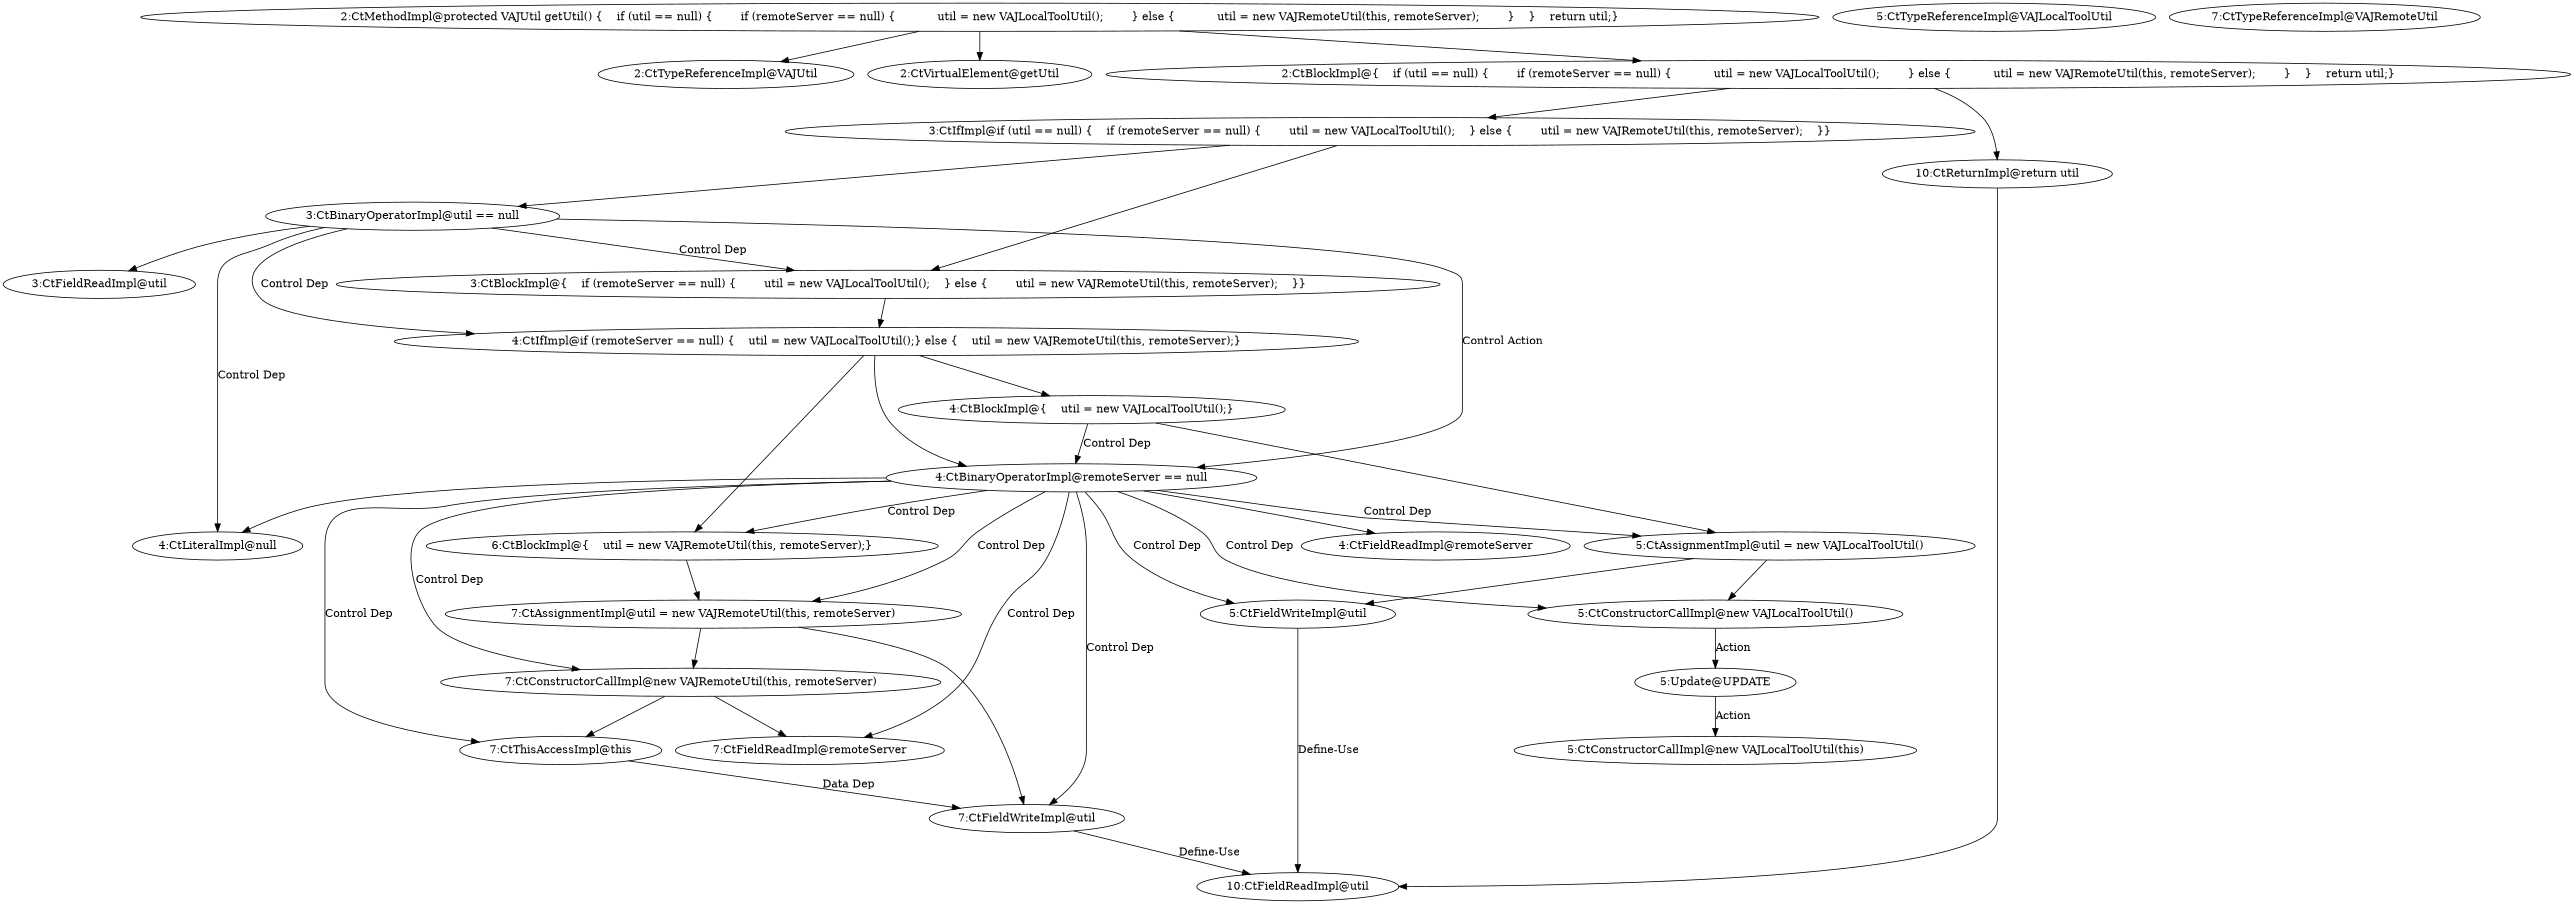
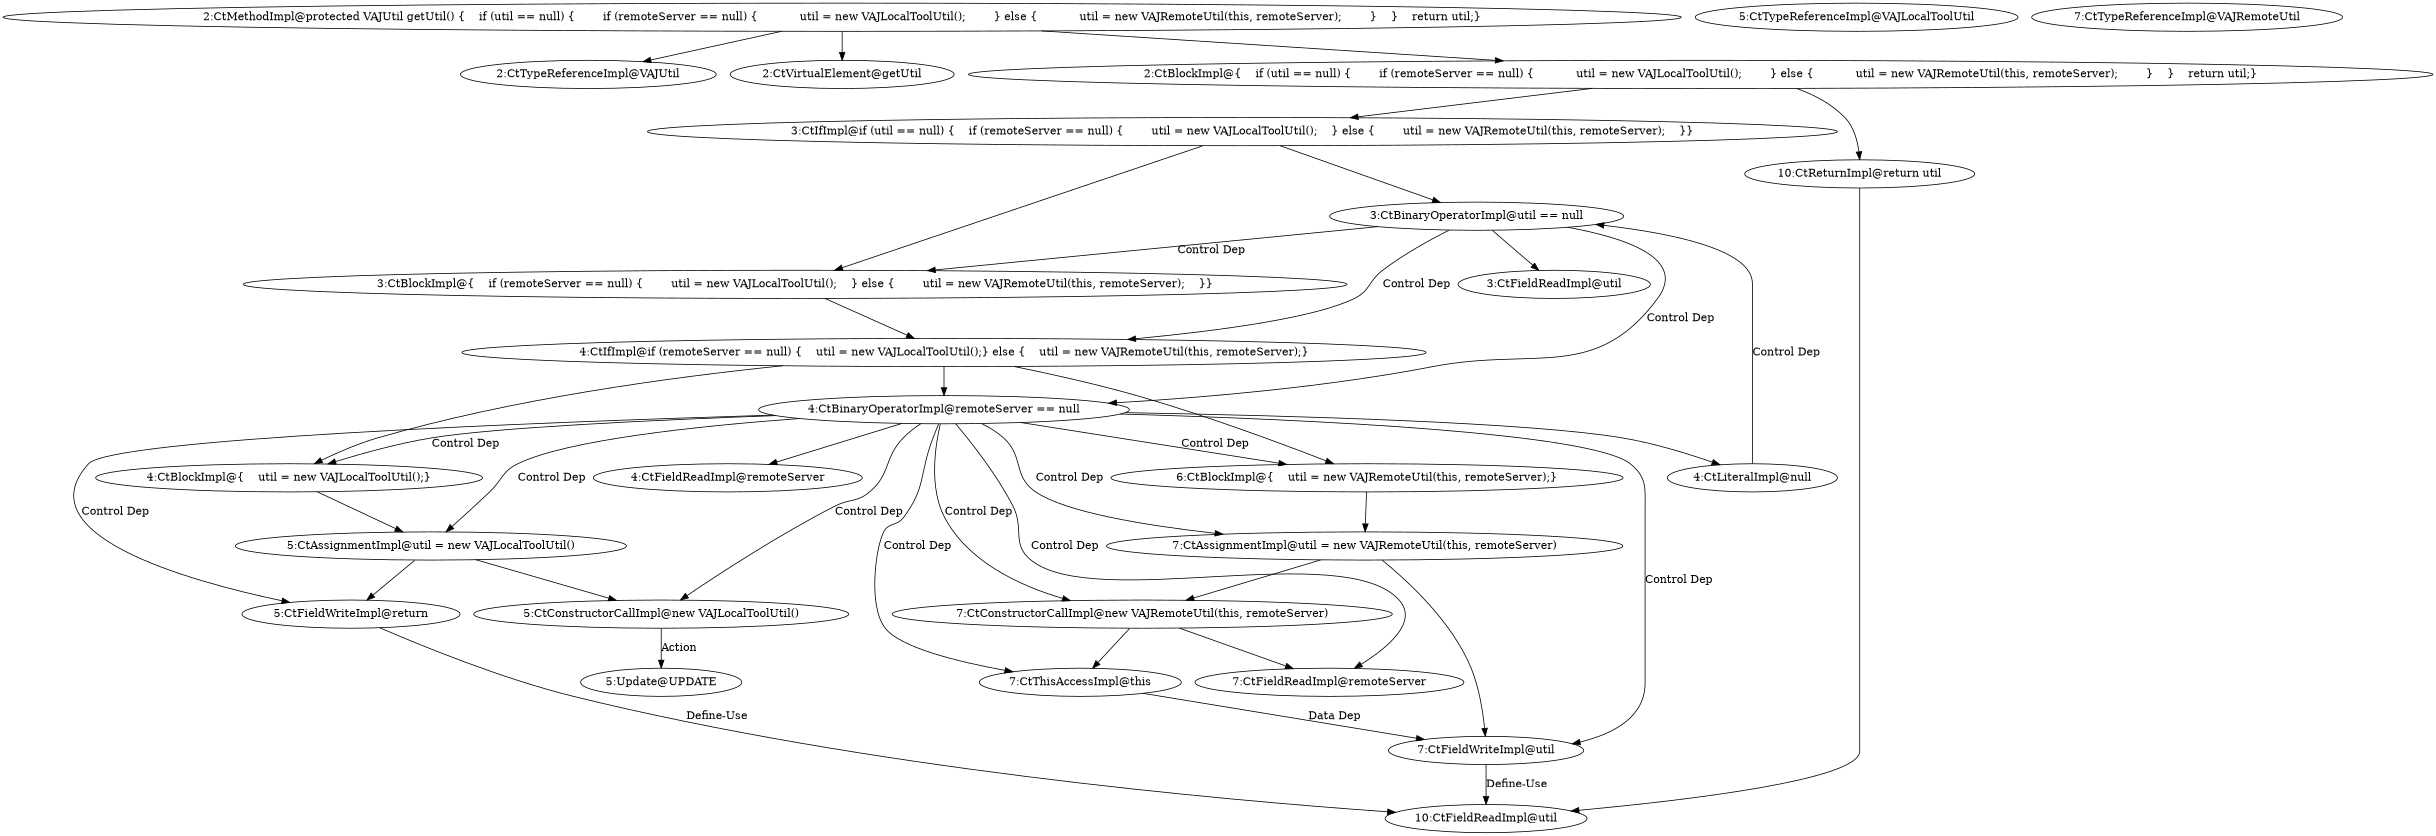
  digraph {
    node [shape=ellipse]
    n1 [label="2:CtTypeReferenceImpl@VAJUtil"]
    n2 [label="2:CtVirtualElement@getUtil"]
    n3 [label="3:CtFieldReadImpl@util"]
    n4 [label="3:CtBinaryOperatorImpl@util == null"]
    n5 [label="4:CtLiteralImpl@null"]
    n6 [label="4:CtBinaryOperatorImpl@remoteServer == null"]
    n7 [label="4:CtIfImpl@if (remoteServer == null) \{    util = new VAJLocalToolUtil();\} else \{    util = new VAJRemoteUtil(this, remoteServer);\}"]
    n8 [label="3:CtBlockImpl@\{    if (remoteServer == null) \{        util = new VAJLocalToolUtil();    \} else \{        util = new VAJRemoteUtil(this, remoteServer);    \}\}"]
    n9 [label="4:CtFieldReadImpl@remoteServer"]
-   n10 [label="5:CtFieldWriteImpl@util"]
+   n10 [label="5:CtFieldWriteImpl@return"]
    n11 [label="5:CtConstructorCallImpl@new VAJLocalToolUtil()"]
    n12 [label="5:CtAssignmentImpl@util = new VAJLocalToolUtil()"]
    n13 [label="4:CtBlockImpl@\{    util = new VAJLocalToolUtil();\}"]
    n14 [label="7:CtFieldWriteImpl@util"]
    n15 [label="7:CtThisAccessImpl@this"]
    n16 [label="7:CtFieldReadImpl@remoteServer"]
    n17 [label="7:CtConstructorCallImpl@new VAJRemoteUtil(this, remoteServer)"]
    n18 [label="7:CtAssignmentImpl@util = new VAJRemoteUtil(this, remoteServer)"]
    n19 [label="6:CtBlockImpl@\{    util = new VAJRemoteUtil(this, remoteServer);\}"]
    n20 [label="10:CtFieldReadImpl@util"]
    n21 [label="5:Update@UPDATE"]
    n22 [label="5:CtTypeReferenceImpl@VAJLocalToolUtil"]
-   n23 [label="5:CtConstructorCallImpl@new VAJLocalToolUtil(this)"]
    n24 [label="7:CtTypeReferenceImpl@VAJRemoteUtil"]
    n25 [label="3:CtIfImpl@if (util == null) \{    if (remoteServer == null) \{        util = new VAJLocalToolUtil();    \} else \{        util = new VAJRemoteUtil(this, remoteServer);    \}\}"]
    n26 [label="10:CtReturnImpl@return util"]
    n27 [label="2:CtBlockImpl@\{    if (util == null) \{        if (remoteServer == null) \{            util = new VAJLocalToolUtil();        \} else \{            util = new VAJRemoteUtil(this, remoteServer);        \}    \}    return util;\}"]
    n28 [label="2:CtMethodImpl@protected VAJUtil getUtil() \{    if (util == null) \{        if (remoteServer == null) \{            util = new VAJLocalToolUtil();        \} else \{            util = new VAJRemoteUtil(this, remoteServer);        \}    \}    return util;\}"]
    n4 -> n3
-   n4 -> n5 [label="Control Dep"]
-   n4 -> n6 [label="Control Action"]
+   n5 -> n4 [label="Control Dep"]
+   n4 -> n6 [label="Control Dep"]
    n4 -> n7 [label="Control Dep"]
    n4 -> n8 [label="Control Dep"]
    n6 -> n5
    n6 -> n9
    n6 -> n10 [label="Control Dep"]
    n6 -> n11 [label="Control Dep"]
    n6 -> n12 [label="Control Dep"]
-   n13 -> n6 [label="Control Dep"]
+   n6 -> n13 [label="Control Dep"]
    n6 -> n14 [label="Control Dep"]
    n6 -> n15 [label="Control Dep"]
    n6 -> n16 [label="Control Dep"]
    n6 -> n17 [label="Control Dep"]
    n6 -> n18 [label="Control Dep"]
    n6 -> n19 [label="Control Dep"]
    n7 -> n6
    n7 -> n13
    n7 -> n19
    n8 -> n7
    n10 -> n20 [label="Define-Use"]
    n11 -> n21 [label=Action]
    n12 -> n10
    n12 -> n11
    n13 -> n12
    n14 -> n20 [label="Define-Use"]
    n15 -> n14 [label="Data Dep"]
    n17 -> n15
    n17 -> n16
    n18 -> n14
    n18 -> n17
    n19 -> n18
-   n21 -> n23 [label=Action]
    n25 -> n4
    n25 -> n8
    n26 -> n20
    n27 -> n25
    n27 -> n26
    n28 -> n1
    n28 -> n2
    n28 -> n27
  }
